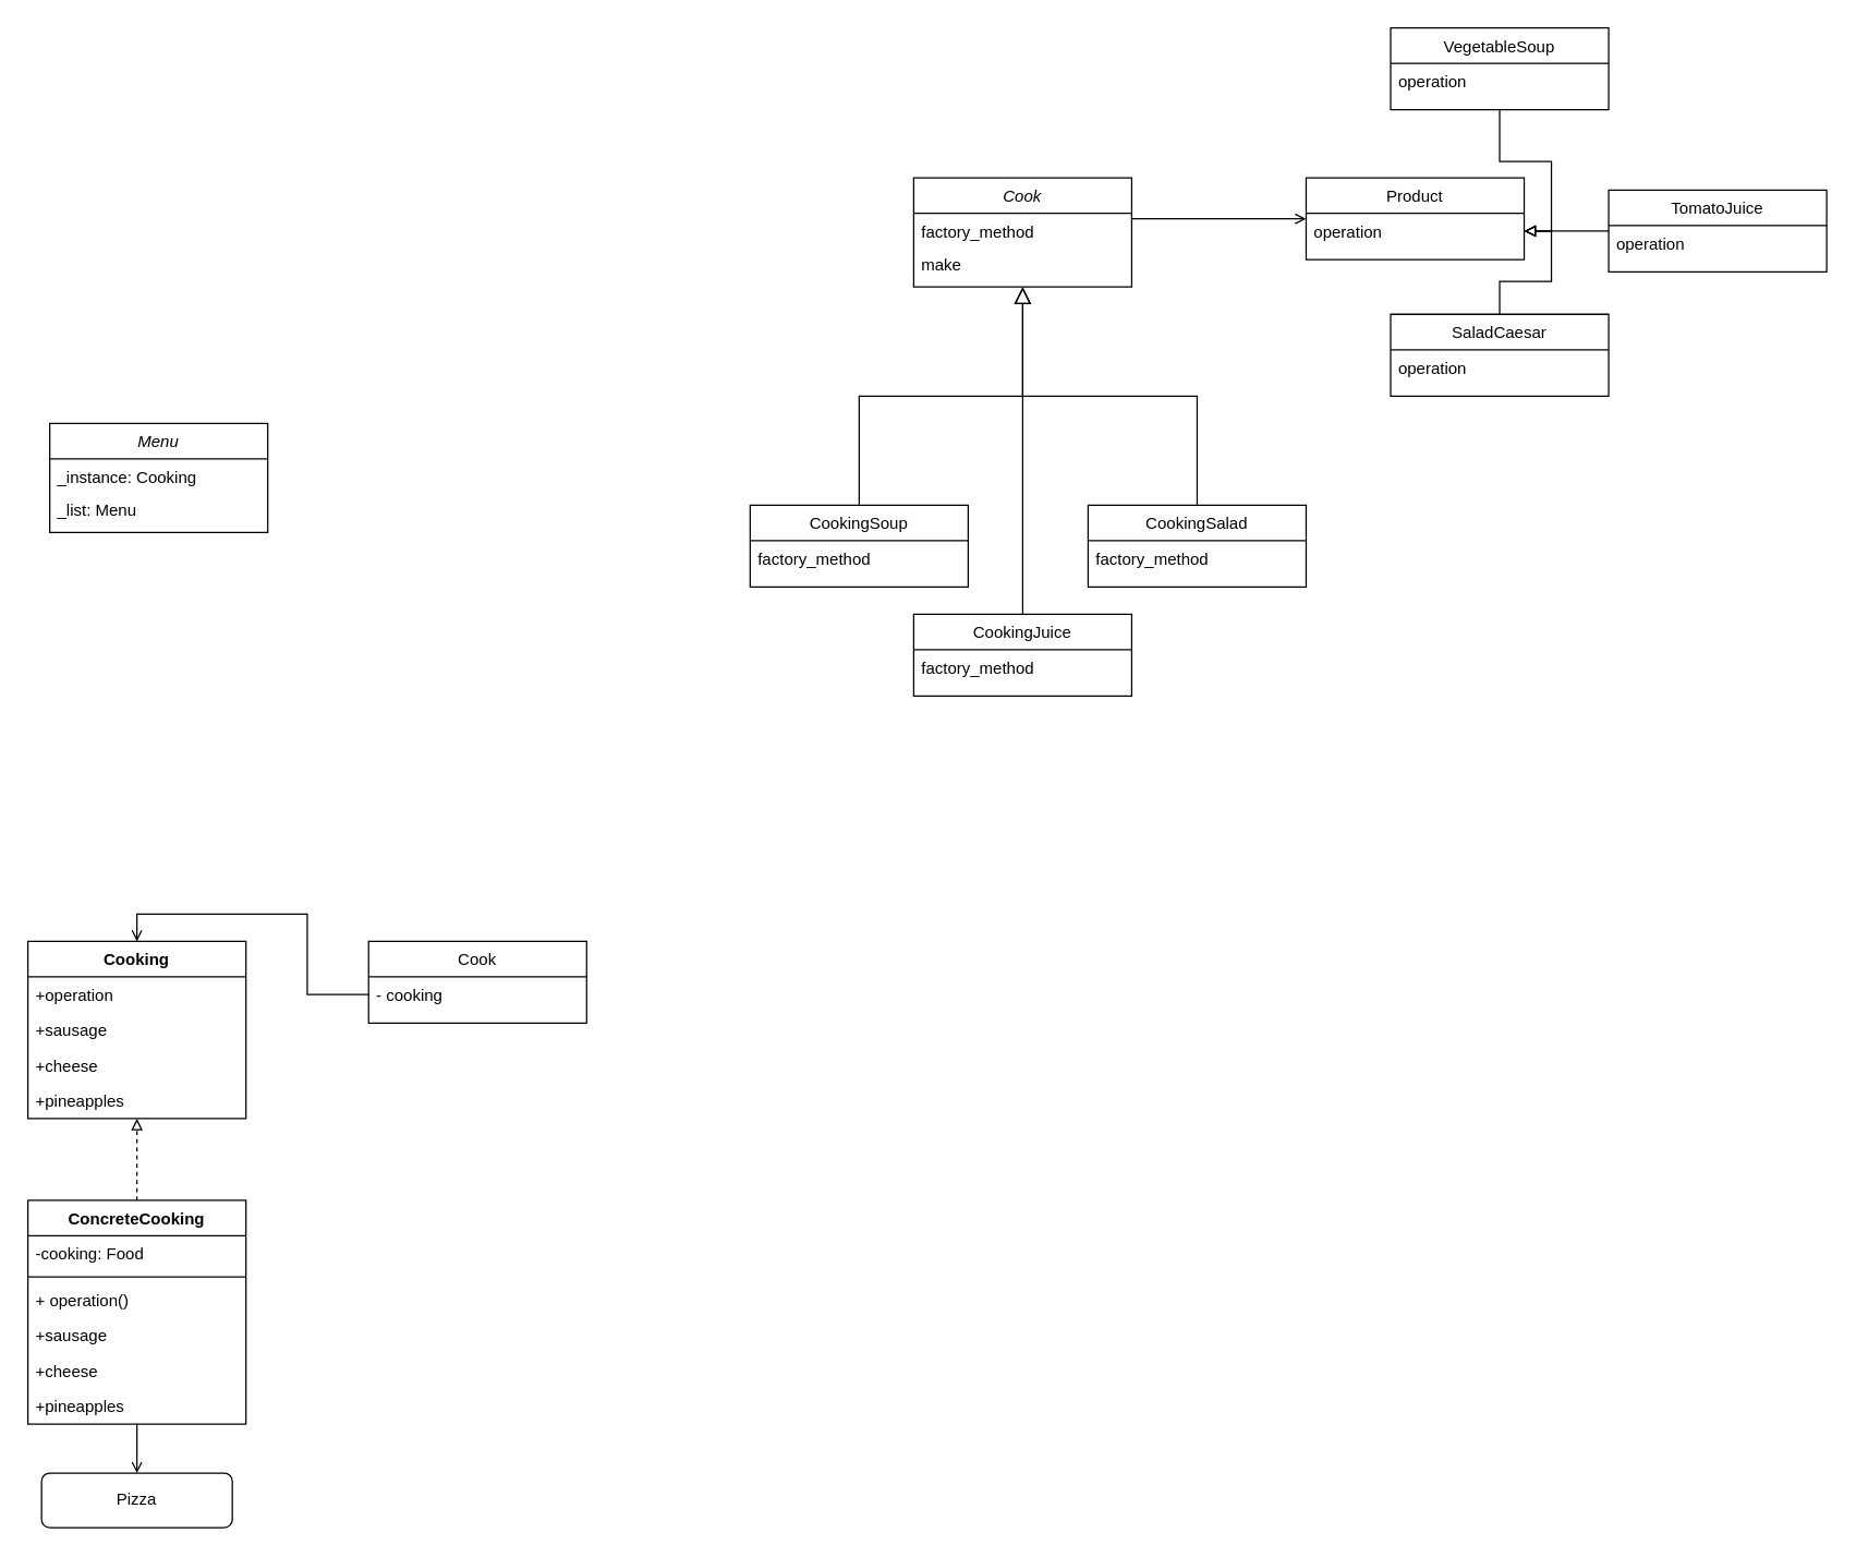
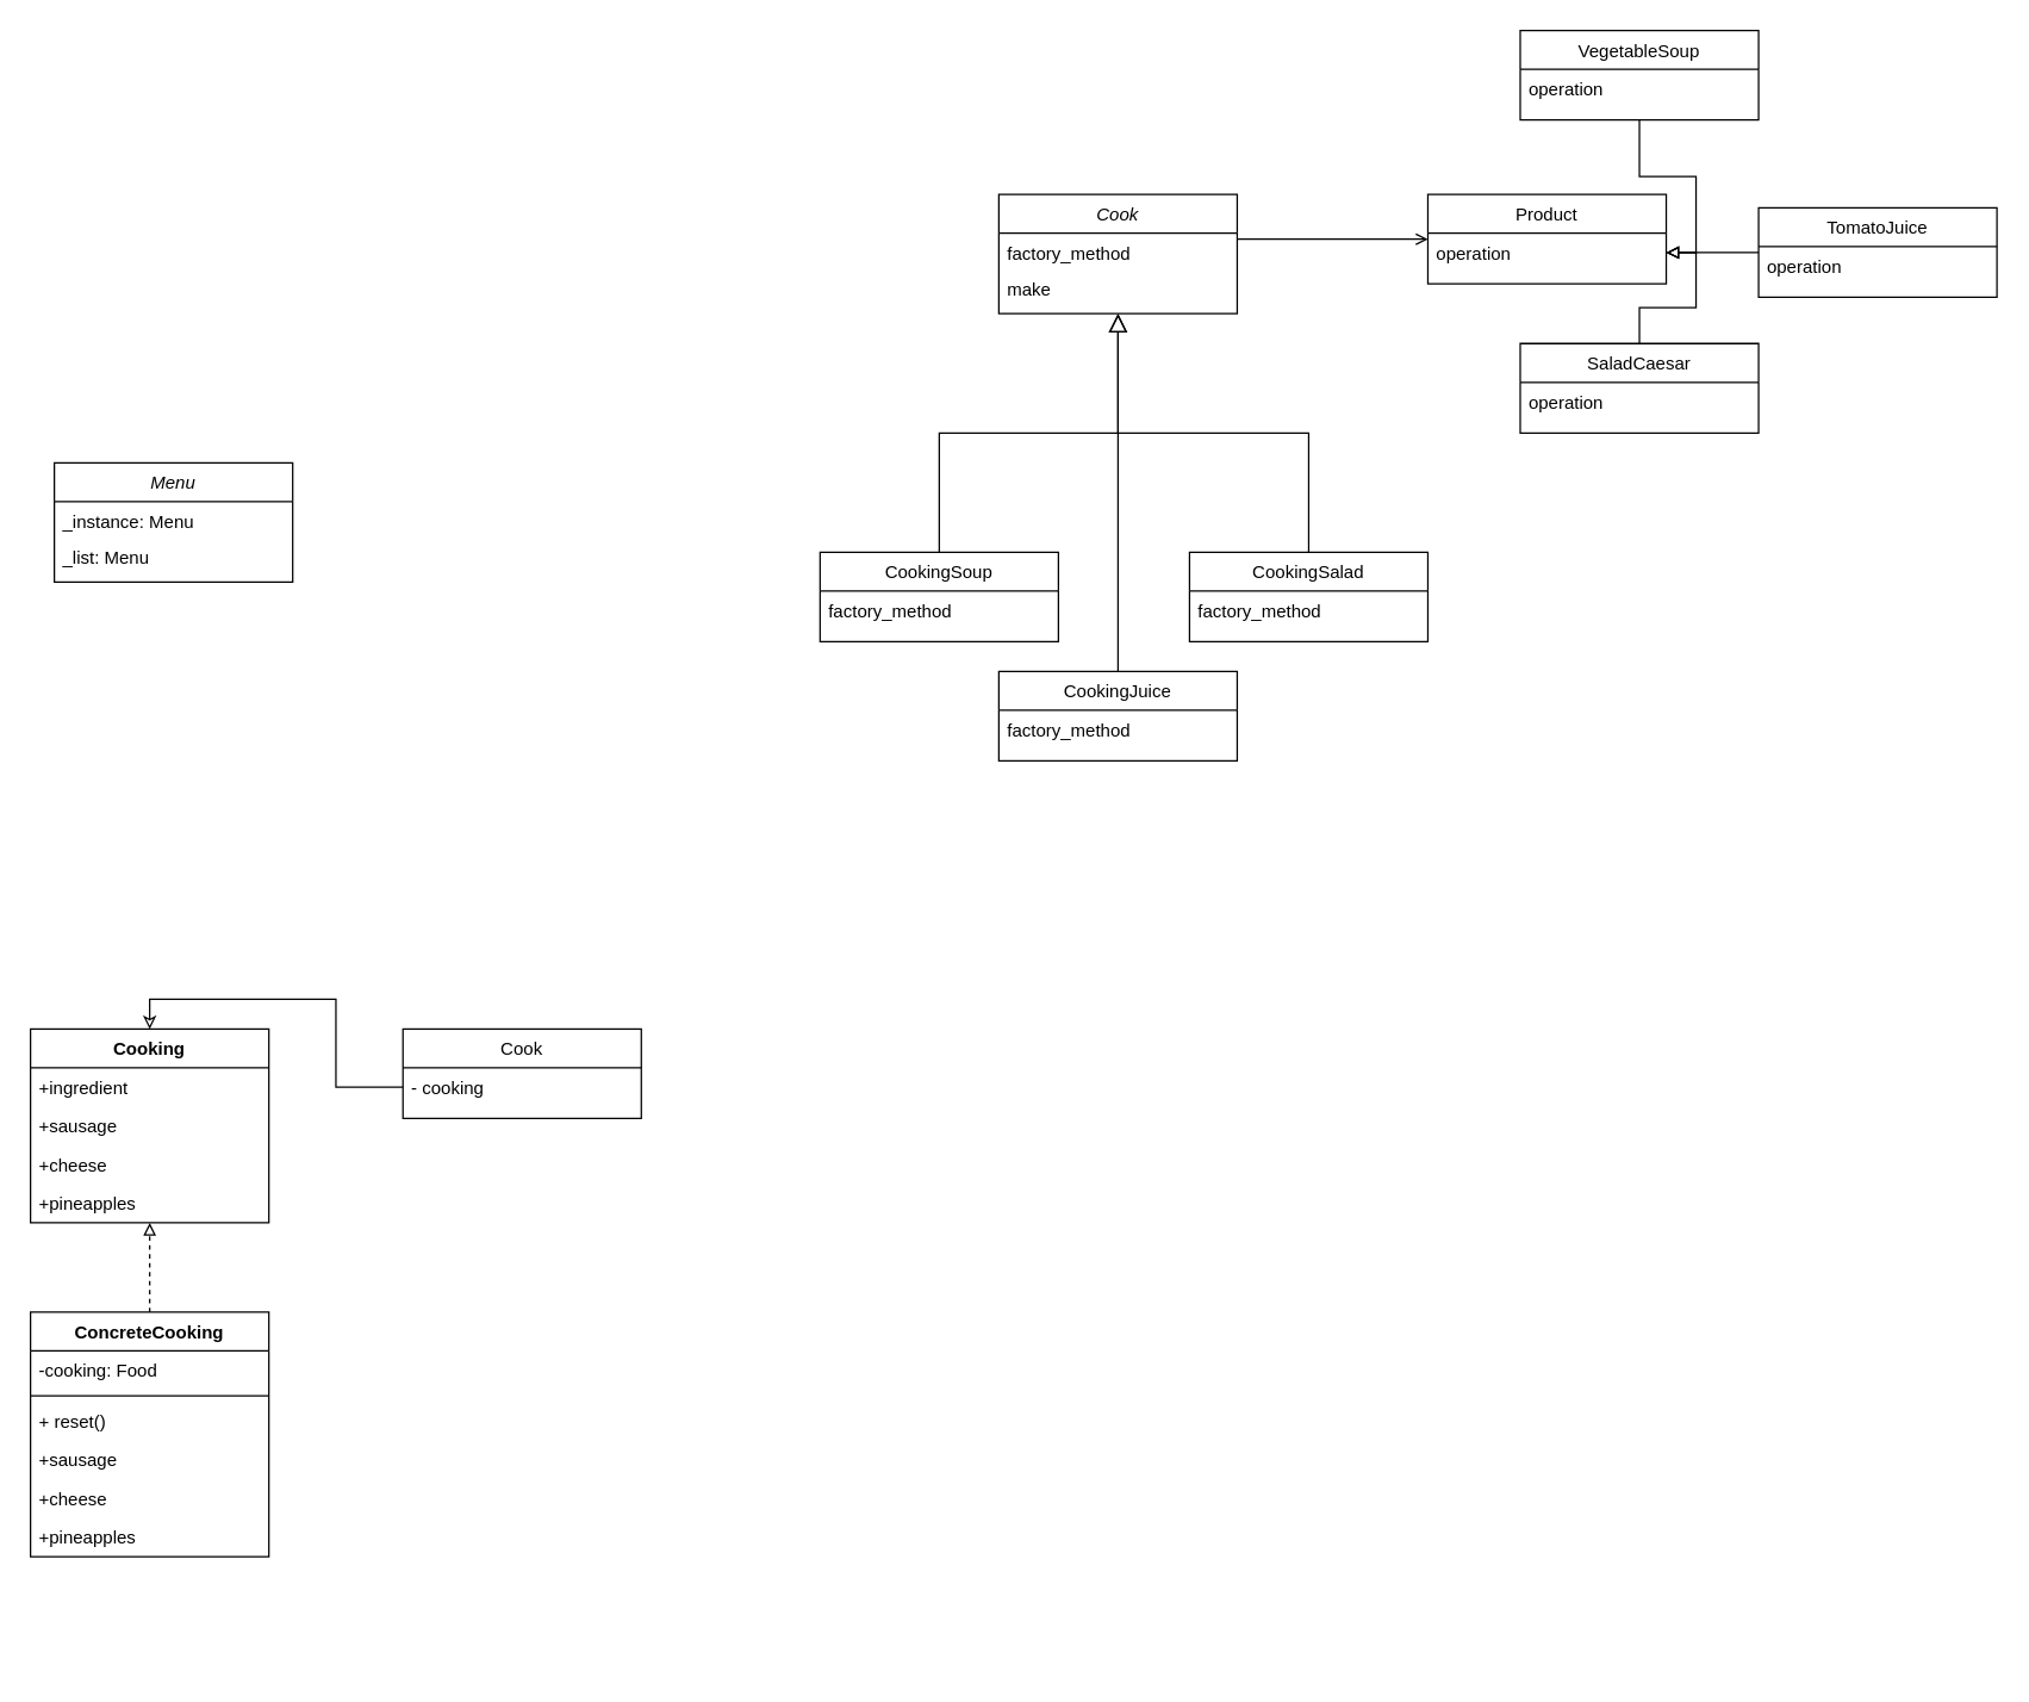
  <mxCell id="0" />
  <mxCell id="1" parent="0" />
  <mxCell id="2" value="Cook" style="swimlane;fontStyle=2;align=center;verticalAlign=top;childLayout=stackLayout;horizontal=1;startSize=26;horizontalStack=0;resizeParent=1;resizeLast=0;collapsible=1;marginBottom=0;rounded=0;shadow=0;strokeWidth=1;" parent="1" vertex="1"><mxGeometry x="670" y="130" width="160" height="80" as="geometry"><mxRectangle x="230" y="140" width="160" height="26" as="alternateBounds" /></mxGeometry></mxCell>
  <mxCell id="3" value="factory_method" style="text;align=left;verticalAlign=top;spacingLeft=4;spacingRight=4;overflow=hidden;rotatable=0;points=[[0,0.5],[1,0.5]];portConstraint=eastwest;" parent="2" vertex="1"><mxGeometry y="26" width="160" height="24" as="geometry" /></mxCell>
  <mxCell id="4" value="make" style="text;align=left;verticalAlign=top;spacingLeft=4;spacingRight=4;overflow=hidden;rotatable=0;points=[[0,0.5],[1,0.5]];portConstraint=eastwest;rounded=0;shadow=0;html=0;" parent="2" vertex="1"><mxGeometry y="50" width="160" height="26" as="geometry" /></mxCell>
  <mxCell id="5" value="" style="endArrow=block;endSize=10;endFill=0;shadow=0;strokeWidth=1;rounded=0;edgeStyle=elbowEdgeStyle;elbow=vertical;exitX=0.5;exitY=0;exitDx=0;exitDy=0;" parent="1" source="12" target="2" edge="1"><mxGeometry width="160" relative="1" as="geometry"><mxPoint x="650" y="370" as="sourcePoint" /><mxPoint x="650" y="213" as="targetPoint" /></mxGeometry></mxCell>
  <mxCell id="6" value="CookingSalad" style="swimlane;fontStyle=0;align=center;verticalAlign=top;childLayout=stackLayout;horizontal=1;startSize=26;horizontalStack=0;resizeParent=1;resizeLast=0;collapsible=1;marginBottom=0;rounded=0;shadow=0;strokeWidth=1;" parent="1" vertex="1"><mxGeometry x="798" y="370" width="160" height="60" as="geometry"><mxRectangle x="340" y="380" width="170" height="26" as="alternateBounds" /></mxGeometry></mxCell>
  <mxCell id="7" value="factory_method" style="text;align=left;verticalAlign=top;spacingLeft=4;spacingRight=4;overflow=hidden;rotatable=0;points=[[0,0.5],[1,0.5]];portConstraint=eastwest;" parent="6" vertex="1"><mxGeometry y="26" width="160" height="26" as="geometry" /></mxCell>
  <mxCell id="8" value="" style="endArrow=block;endSize=10;endFill=0;shadow=0;strokeWidth=1;rounded=0;edgeStyle=elbowEdgeStyle;elbow=vertical;" parent="1" source="6" target="2" edge="1"><mxGeometry width="160" relative="1" as="geometry"><mxPoint x="660" y="383" as="sourcePoint" /><mxPoint x="760" y="281" as="targetPoint" /></mxGeometry></mxCell>
  <mxCell id="9" value="Product" style="swimlane;fontStyle=0;align=center;verticalAlign=top;childLayout=stackLayout;horizontal=1;startSize=26;horizontalStack=0;resizeParent=1;resizeLast=0;collapsible=1;marginBottom=0;rounded=0;shadow=0;strokeWidth=1;" parent="1" vertex="1"><mxGeometry x="958" y="130" width="160" height="60" as="geometry"><mxRectangle x="550" y="140" width="160" height="26" as="alternateBounds" /></mxGeometry></mxCell>
  <mxCell id="10" value="operation" style="text;align=left;verticalAlign=top;spacingLeft=4;spacingRight=4;overflow=hidden;rotatable=0;points=[[0,0.5],[1,0.5]];portConstraint=eastwest;" parent="9" vertex="1"><mxGeometry y="26" width="160" height="26" as="geometry" /></mxCell>
  <mxCell id="11" value="" style="endArrow=open;shadow=0;strokeWidth=1;rounded=0;endFill=1;edgeStyle=elbowEdgeStyle;elbow=vertical;" parent="1" source="2" target="9" edge="1"><mxGeometry x="0.5" y="41" relative="1" as="geometry"><mxPoint x="830" y="202" as="sourcePoint" /><mxPoint x="990" y="202" as="targetPoint" /><mxPoint x="-40" y="32" as="offset" /></mxGeometry></mxCell>
  <mxCell id="12" value="CookingSoup" style="swimlane;fontStyle=0;align=center;verticalAlign=top;childLayout=stackLayout;horizontal=1;startSize=26;horizontalStack=0;resizeParent=1;resizeLast=0;collapsible=1;marginBottom=0;rounded=0;shadow=0;strokeWidth=1;" parent="1" vertex="1"><mxGeometry x="550" y="370" width="160" height="60" as="geometry"><mxRectangle x="340" y="380" width="170" height="26" as="alternateBounds" /></mxGeometry></mxCell>
  <mxCell id="13" value="factory_method" style="text;align=left;verticalAlign=top;spacingLeft=4;spacingRight=4;overflow=hidden;rotatable=0;points=[[0,0.5],[1,0.5]];portConstraint=eastwest;" parent="12" vertex="1"><mxGeometry y="26" width="160" height="26" as="geometry" /></mxCell>
  <mxCell id="14" style="edgeStyle=orthogonalEdgeStyle;rounded=0;orthogonalLoop=1;jettySize=auto;html=1;endArrow=none;endFill=0;" parent="1" source="15" edge="1"><mxGeometry relative="1" as="geometry"><mxPoint x="750" y="290" as="targetPoint" /></mxGeometry></mxCell>
  <mxCell id="15" value="CookingJuice" style="swimlane;fontStyle=0;align=center;verticalAlign=top;childLayout=stackLayout;horizontal=1;startSize=26;horizontalStack=0;resizeParent=1;resizeLast=0;collapsible=1;marginBottom=0;rounded=0;shadow=0;strokeWidth=1;" parent="1" vertex="1"><mxGeometry x="670" y="450" width="160" height="60" as="geometry"><mxRectangle x="340" y="380" width="170" height="26" as="alternateBounds" /></mxGeometry></mxCell>
  <mxCell id="16" value="factory_method" style="text;align=left;verticalAlign=top;spacingLeft=4;spacingRight=4;overflow=hidden;rotatable=0;points=[[0,0.5],[1,0.5]];portConstraint=eastwest;" parent="15" vertex="1"><mxGeometry y="26" width="160" height="26" as="geometry" /></mxCell>
  <mxCell id="17" value="" style="edgeStyle=orthogonalEdgeStyle;rounded=0;orthogonalLoop=1;jettySize=auto;html=1;endArrow=block;endFill=0;" parent="1" source="18" target="10" edge="1"><mxGeometry relative="1" as="geometry" /></mxCell>
  <mxCell id="18" value="SaladCaesar" style="swimlane;fontStyle=0;align=center;verticalAlign=top;childLayout=stackLayout;horizontal=1;startSize=26;horizontalStack=0;resizeParent=1;resizeLast=0;collapsible=1;marginBottom=0;rounded=0;shadow=0;strokeWidth=1;" parent="1" vertex="1"><mxGeometry x="1020" y="230" width="160" height="60" as="geometry"><mxRectangle x="550" y="140" width="160" height="26" as="alternateBounds" /></mxGeometry></mxCell>
  <mxCell id="19" value="operation" style="text;align=left;verticalAlign=top;spacingLeft=4;spacingRight=4;overflow=hidden;rotatable=0;points=[[0,0.5],[1,0.5]];portConstraint=eastwest;" parent="18" vertex="1"><mxGeometry y="26" width="160" height="26" as="geometry" /></mxCell>
  <mxCell id="20" value="" style="edgeStyle=orthogonalEdgeStyle;rounded=0;orthogonalLoop=1;jettySize=auto;html=1;endArrow=block;endFill=0;" parent="1" source="21" target="10" edge="1"><mxGeometry relative="1" as="geometry" /></mxCell>
  <mxCell id="21" value="VegetableSoup" style="swimlane;fontStyle=0;align=center;verticalAlign=top;childLayout=stackLayout;horizontal=1;startSize=26;horizontalStack=0;resizeParent=1;resizeLast=0;collapsible=1;marginBottom=0;rounded=0;shadow=0;strokeWidth=1;" parent="1" vertex="1"><mxGeometry x="1020" y="20" width="160" height="60" as="geometry"><mxRectangle x="550" y="140" width="160" height="26" as="alternateBounds" /></mxGeometry></mxCell>
  <mxCell id="22" value="operation" style="text;align=left;verticalAlign=top;spacingLeft=4;spacingRight=4;overflow=hidden;rotatable=0;points=[[0,0.5],[1,0.5]];portConstraint=eastwest;" parent="21" vertex="1"><mxGeometry y="26" width="160" height="26" as="geometry" /></mxCell>
  <mxCell id="23" value="" style="edgeStyle=orthogonalEdgeStyle;rounded=0;orthogonalLoop=1;jettySize=auto;html=1;endArrow=block;endFill=0;" parent="1" source="24" target="10" edge="1"><mxGeometry relative="1" as="geometry" /></mxCell>
  <mxCell id="24" value="TomatoJuice" style="swimlane;fontStyle=0;align=center;verticalAlign=top;childLayout=stackLayout;horizontal=1;startSize=26;horizontalStack=0;resizeParent=1;resizeLast=0;collapsible=1;marginBottom=0;rounded=0;shadow=0;strokeWidth=1;" parent="1" vertex="1"><mxGeometry x="1180" y="139" width="160" height="60" as="geometry"><mxRectangle x="550" y="140" width="160" height="26" as="alternateBounds" /></mxGeometry></mxCell>
  <mxCell id="25" value="operation" style="text;align=left;verticalAlign=top;spacingLeft=4;spacingRight=4;overflow=hidden;rotatable=0;points=[[0,0.5],[1,0.5]];portConstraint=eastwest;" parent="24" vertex="1"><mxGeometry y="26" width="160" height="26" as="geometry" /></mxCell>
  <mxCell id="26" value="Menu" style="swimlane;fontStyle=2;align=center;verticalAlign=top;childLayout=stackLayout;horizontal=1;startSize=26;horizontalStack=0;resizeParent=1;resizeLast=0;collapsible=1;marginBottom=0;rounded=0;shadow=0;strokeWidth=1;" vertex="1" parent="1"><mxGeometry x="36" y="310" width="160" height="80" as="geometry"><mxRectangle x="230" y="140" width="160" height="26" as="alternateBounds" /></mxGeometry></mxCell>
- <mxCell id="27" value="_instance: Cooking" style="text;align=left;verticalAlign=top;spacingLeft=4;spacingRight=4;overflow=hidden;rotatable=0;points=[[0,0.5],[1,0.5]];portConstraint=eastwest;" vertex="1" parent="26"><mxGeometry y="26" width="160" height="24" as="geometry" /></mxCell>
+ <mxCell id="27" value="_instance: Menu" style="text;align=left;verticalAlign=top;spacingLeft=4;spacingRight=4;overflow=hidden;rotatable=0;points=[[0,0.5],[1,0.5]];portConstraint=eastwest;" vertex="1" parent="26"><mxGeometry y="26" width="160" height="24" as="geometry" /></mxCell>
  <mxCell id="28" value="_list: Menu" style="text;align=left;verticalAlign=top;spacingLeft=4;spacingRight=4;overflow=hidden;rotatable=0;points=[[0,0.5],[1,0.5]];portConstraint=eastwest;" vertex="1" parent="26"><mxGeometry y="50" width="160" height="24" as="geometry" /></mxCell>
  <mxCell id="29" value="Cook" style="swimlane;fontStyle=0;align=center;verticalAlign=top;childLayout=stackLayout;horizontal=1;startSize=26;horizontalStack=0;resizeParent=1;resizeLast=0;collapsible=1;marginBottom=0;rounded=0;shadow=0;strokeWidth=1;" vertex="1" parent="1"><mxGeometry x="270" y="690" width="160" height="60" as="geometry"><mxRectangle x="340" y="380" width="170" height="26" as="alternateBounds" /></mxGeometry></mxCell>
  <mxCell id="30" value="- cooking" style="text;align=left;verticalAlign=top;spacingLeft=4;spacingRight=4;overflow=hidden;rotatable=0;points=[[0,0.5],[1,0.5]];portConstraint=eastwest;" vertex="1" parent="29"><mxGeometry y="26" width="160" height="26" as="geometry" /></mxCell>
  <mxCell id="31" value="Cooking" style="swimlane;fontStyle=1;align=center;verticalAlign=top;childLayout=stackLayout;horizontal=1;startSize=26;horizontalStack=0;resizeParent=1;resizeParentMax=0;resizeLast=0;collapsible=1;marginBottom=0;" vertex="1" parent="1"><mxGeometry x="20" y="690" width="160" height="130" as="geometry" /></mxCell>
- <mxCell id="32" value="+operation" style="text;strokeColor=none;fillColor=none;align=left;verticalAlign=top;spacingLeft=4;spacingRight=4;overflow=hidden;rotatable=0;points=[[0,0.5],[1,0.5]];portConstraint=eastwest;" vertex="1" parent="31"><mxGeometry y="26" width="160" height="26" as="geometry" /></mxCell>
+ <mxCell id="32" value="+ingredient" style="text;strokeColor=none;fillColor=none;align=left;verticalAlign=top;spacingLeft=4;spacingRight=4;overflow=hidden;rotatable=0;points=[[0,0.5],[1,0.5]];portConstraint=eastwest;" vertex="1" parent="31"><mxGeometry y="26" width="160" height="26" as="geometry" /></mxCell>
  <mxCell id="33" value="+sausage" style="text;strokeColor=none;fillColor=none;align=left;verticalAlign=top;spacingLeft=4;spacingRight=4;overflow=hidden;rotatable=0;points=[[0,0.5],[1,0.5]];portConstraint=eastwest;" vertex="1" parent="31"><mxGeometry y="52" width="160" height="26" as="geometry" /></mxCell>
  <mxCell id="34" value="+cheese" style="text;strokeColor=none;fillColor=none;align=left;verticalAlign=top;spacingLeft=4;spacingRight=4;overflow=hidden;rotatable=0;points=[[0,0.5],[1,0.5]];portConstraint=eastwest;" vertex="1" parent="31"><mxGeometry y="78" width="160" height="26" as="geometry" /></mxCell>
  <mxCell id="35" value="+pineapples" style="text;strokeColor=none;fillColor=none;align=left;verticalAlign=top;spacingLeft=4;spacingRight=4;overflow=hidden;rotatable=0;points=[[0,0.5],[1,0.5]];portConstraint=eastwest;" vertex="1" parent="31"><mxGeometry y="104" width="160" height="26" as="geometry" /></mxCell>
- <mxCell id="36" style="edgeStyle=orthogonalEdgeStyle;rounded=0;orthogonalLoop=1;jettySize=auto;html=1;entryX=0.5;entryY=0;entryDx=0;entryDy=0;endArrow=open;endFill=0;" edge="1" parent="1" source="30" target="31"><mxGeometry relative="1" as="geometry" /></mxCell>
+ <mxCell id="36" style="edgeStyle=orthogonalEdgeStyle;rounded=0;orthogonalLoop=1;jettySize=auto;html=1;entryX=0.5;entryY=0;entryDx=0;entryDy=0;endArrow=classic;endFill=0;" edge="1" parent="1" source="30" target="31"><mxGeometry relative="1" as="geometry" /></mxCell>
  <mxCell id="37" style="edgeStyle=orthogonalEdgeStyle;rounded=0;orthogonalLoop=1;jettySize=auto;html=1;entryX=0.5;entryY=1;entryDx=0;entryDy=0;entryPerimeter=0;endArrow=block;endFill=0;dashed=1;" edge="1" parent="1" source="39" target="35"><mxGeometry relative="1" as="geometry" /></mxCell>
- <mxCell id="38" value="" style="edgeStyle=orthogonalEdgeStyle;rounded=0;orthogonalLoop=1;jettySize=auto;html=1;endArrow=open;endFill=0;" edge="1" parent="1" source="39" target="46"><mxGeometry relative="1" as="geometry" /></mxCell>
  <mxCell id="39" value="ConcreteCooking" style="swimlane;fontStyle=1;align=center;verticalAlign=top;childLayout=stackLayout;horizontal=1;startSize=26;horizontalStack=0;resizeParent=1;resizeParentMax=0;resizeLast=0;collapsible=1;marginBottom=0;" vertex="1" parent="1"><mxGeometry x="20" y="880" width="160" height="164" as="geometry" /></mxCell>
  <mxCell id="40" value="-cooking: Food" style="text;strokeColor=none;fillColor=none;align=left;verticalAlign=top;spacingLeft=4;spacingRight=4;overflow=hidden;rotatable=0;points=[[0,0.5],[1,0.5]];portConstraint=eastwest;" vertex="1" parent="39"><mxGeometry y="26" width="160" height="26" as="geometry" /></mxCell>
  <mxCell id="41" value="" style="line;strokeWidth=1;fillColor=none;align=left;verticalAlign=middle;spacingTop=-1;spacingLeft=3;spacingRight=3;rotatable=0;labelPosition=right;points=[];portConstraint=eastwest;" vertex="1" parent="39"><mxGeometry y="52" width="160" height="8" as="geometry" /></mxCell>
- <mxCell id="42" value="+ operation()" style="text;strokeColor=none;fillColor=none;align=left;verticalAlign=top;spacingLeft=4;spacingRight=4;overflow=hidden;rotatable=0;points=[[0,0.5],[1,0.5]];portConstraint=eastwest;" vertex="1" parent="39"><mxGeometry y="60" width="160" height="26" as="geometry" /></mxCell>
+ <mxCell id="42" value="+ reset()" style="text;strokeColor=none;fillColor=none;align=left;verticalAlign=top;spacingLeft=4;spacingRight=4;overflow=hidden;rotatable=0;points=[[0,0.5],[1,0.5]];portConstraint=eastwest;" vertex="1" parent="39"><mxGeometry y="60" width="160" height="26" as="geometry" /></mxCell>
  <mxCell id="43" value="+sausage" style="text;strokeColor=none;fillColor=none;align=left;verticalAlign=top;spacingLeft=4;spacingRight=4;overflow=hidden;rotatable=0;points=[[0,0.5],[1,0.5]];portConstraint=eastwest;" vertex="1" parent="39"><mxGeometry y="86" width="160" height="26" as="geometry" /></mxCell>
  <mxCell id="44" value="+cheese" style="text;strokeColor=none;fillColor=none;align=left;verticalAlign=top;spacingLeft=4;spacingRight=4;overflow=hidden;rotatable=0;points=[[0,0.5],[1,0.5]];portConstraint=eastwest;" vertex="1" parent="39"><mxGeometry y="112" width="160" height="26" as="geometry" /></mxCell>
  <mxCell id="45" value="+pineapples" style="text;strokeColor=none;fillColor=none;align=left;verticalAlign=top;spacingLeft=4;spacingRight=4;overflow=hidden;rotatable=0;points=[[0,0.5],[1,0.5]];portConstraint=eastwest;" vertex="1" parent="39"><mxGeometry y="138" width="160" height="26" as="geometry" /></mxCell>
- <mxCell id="46" value="Pizza" style="rounded=1;whiteSpace=wrap;html=1;" vertex="1" parent="1"><mxGeometry x="30" y="1080" width="140" height="40" as="geometry" /></mxCell>
